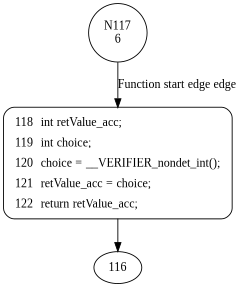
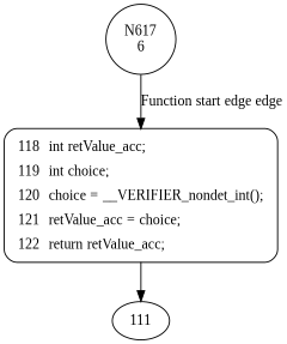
  digraph {
    fontname="Liberation Serif"
    node [fontname="Liberation Serif"]
    edge [fontname="Liberation Serif"]
-   n1 [label="N117\n6" shape=circle]
+   n1 [label="N617\n6" shape=circle]
    n2 [fillcolor=white label=<<table border="0" cellborder="0" cellpadding="3" bgcolor="white"><tr><td align="right">118</td><td align="left">int retValue_acc;</td></tr><tr><td align="right">119</td><td align="left">int choice;</td></tr><tr><td align="right">120</td><td align="left">choice = __VERIFIER_nondet_int();</td></tr><tr><td align="right">121</td><td align="left">retValue_acc = choice;</td></tr><tr><td align="right">122</td><td align="left">return retValue_acc;</td></tr></table>> penwidth=1 shape=Mrecord style="filled,bold"]
-   116
+   116 [label=111]
    n1 -> n2 [label="Function start edge edge"]
    n2 -> 116
  }
